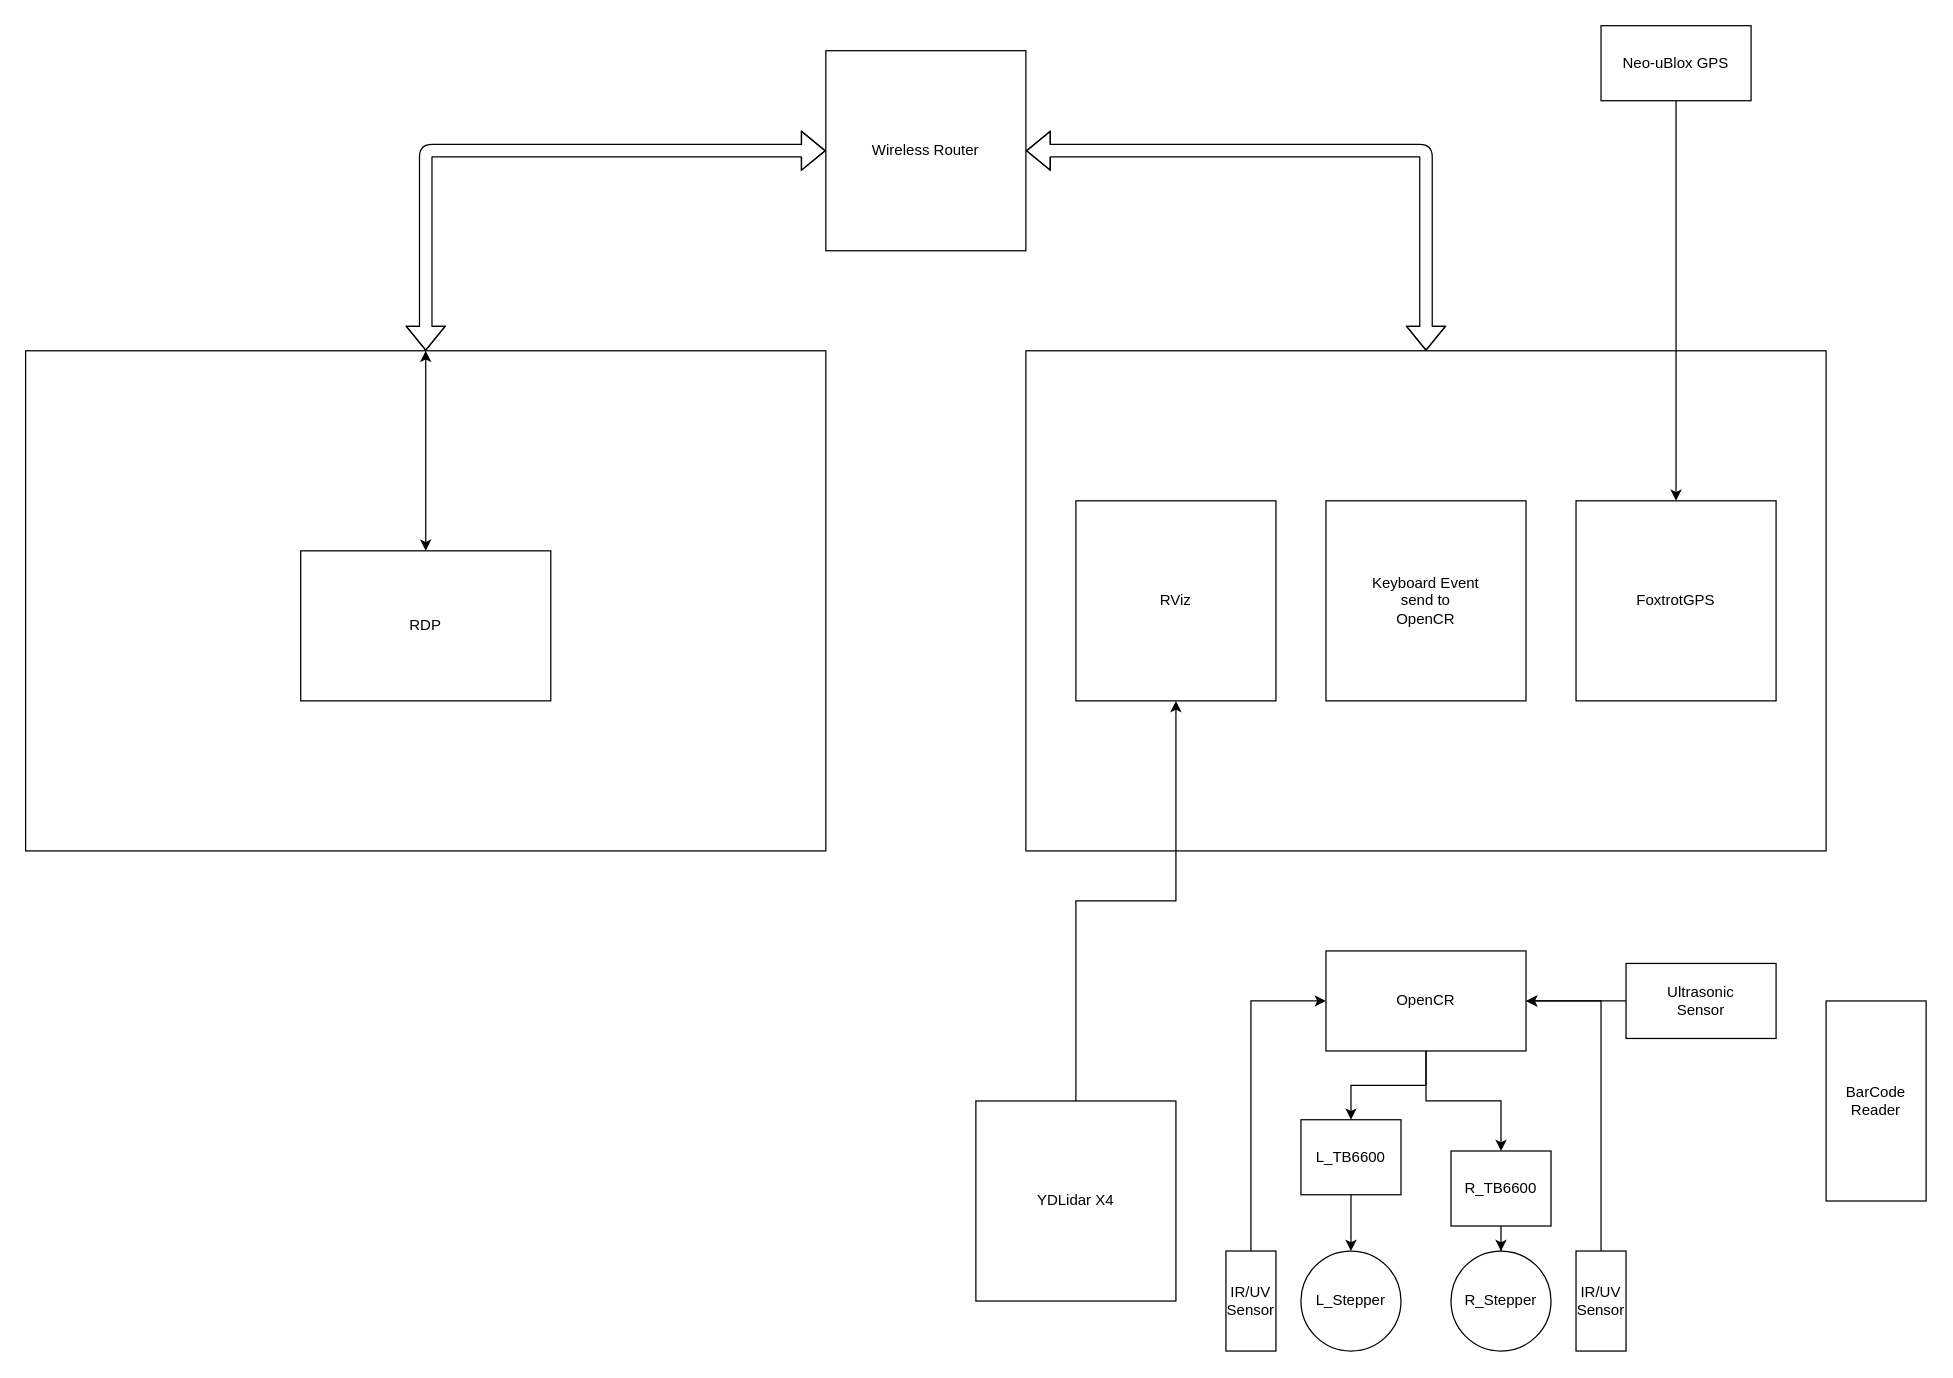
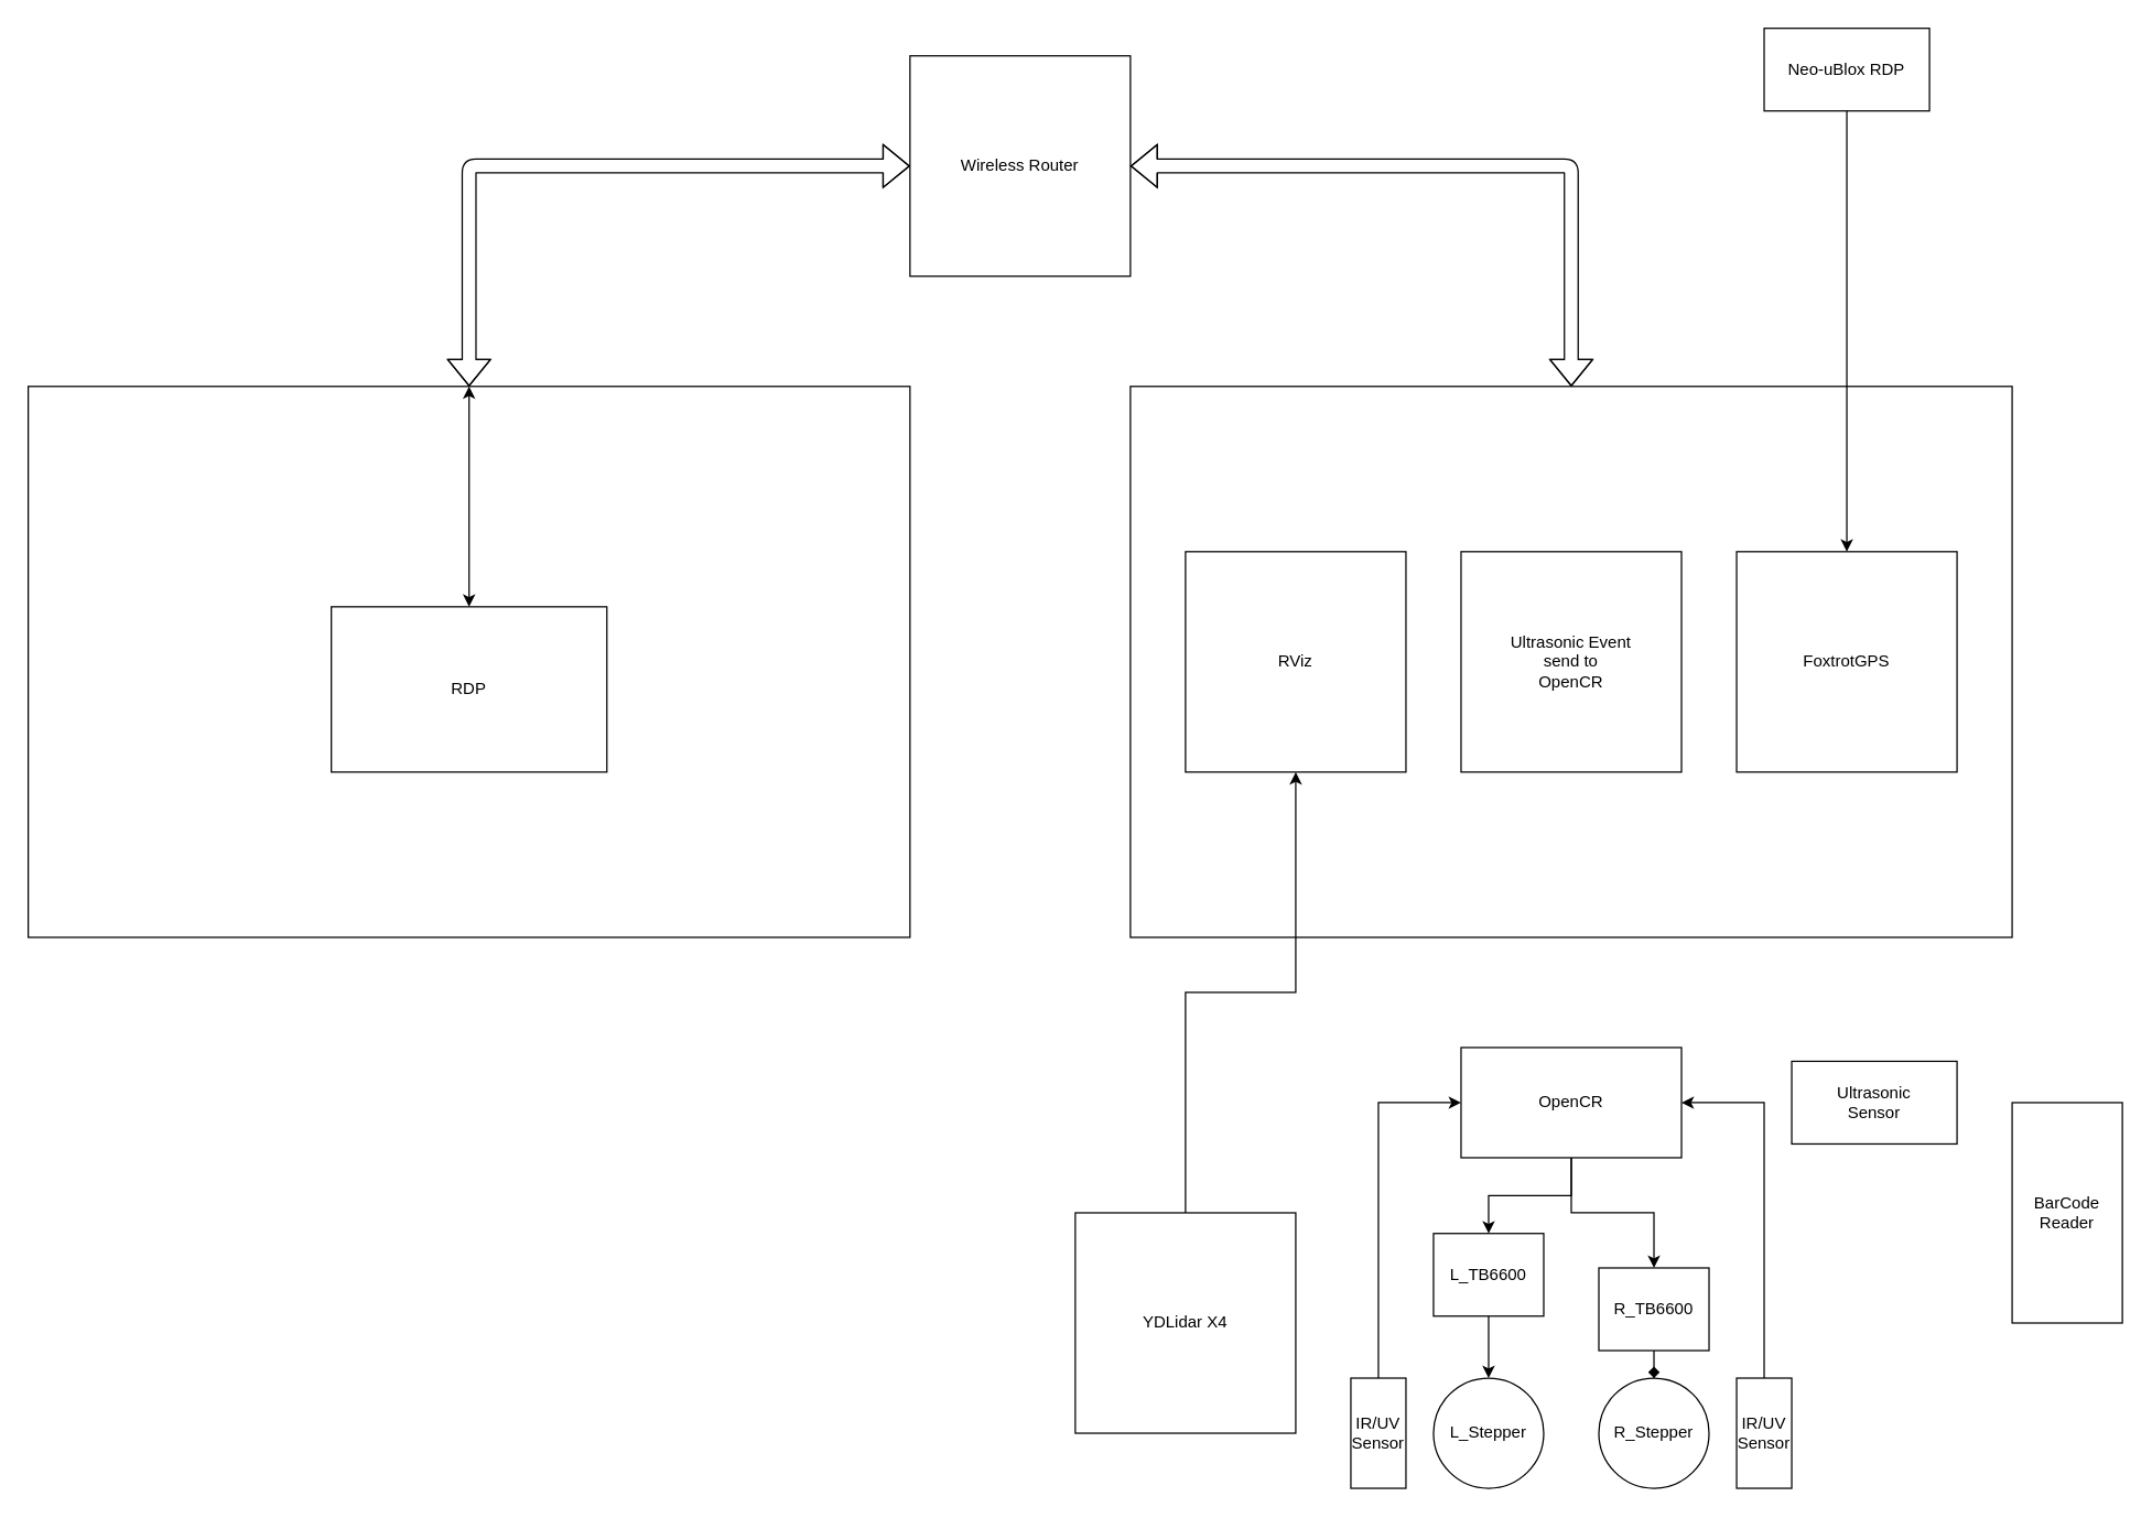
  <mxCell id="0" />
  <mxCell id="1" parent="0" />
  <mxCell id="2" value="" style="rounded=0;whiteSpace=wrap;html=1;fillColor=none;" parent="1" vertex="1"><mxGeometry x="820" y="280" width="640" height="400" as="geometry" /></mxCell>
  <mxCell id="3" value="FoxtrotGPS" style="whiteSpace=wrap;html=1;" parent="1" vertex="1"><mxGeometry x="1260" y="400" width="160" height="160" as="geometry" /></mxCell>
- <mxCell id="4" value="Keyboard Event&lt;br&gt;send to&lt;br&gt;OpenCR" style="whiteSpace=wrap;html=1;" parent="1" vertex="1"><mxGeometry x="1060" y="400" width="160" height="160" as="geometry" /></mxCell>
+ <mxCell id="4" value="Ultrasonic Event&lt;br&gt;send to&lt;br&gt;OpenCR" style="whiteSpace=wrap;html=1;" parent="1" vertex="1"><mxGeometry x="1060" y="400" width="160" height="160" as="geometry" /></mxCell>
  <mxCell id="5" style="edgeStyle=orthogonalEdgeStyle;rounded=0;orthogonalLoop=1;jettySize=auto;html=1;entryX=0.5;entryY=0;entryDx=0;entryDy=0;" edge="1" parent="1" source="6" target="3"><mxGeometry relative="1" as="geometry" /></mxCell>
- <mxCell id="6" value="Neo-uBlox GPS" style="whiteSpace=wrap;html=1;" parent="1" vertex="1"><mxGeometry x="1280" y="20" width="120" height="60" as="geometry" /></mxCell>
+ <mxCell id="6" value="Neo-uBlox RDP" style="whiteSpace=wrap;html=1;" parent="1" vertex="1"><mxGeometry x="1280" y="20" width="120" height="60" as="geometry" /></mxCell>
  <mxCell id="7" value="Wireless Router" style="whiteSpace=wrap;html=1;" parent="1" vertex="1"><mxGeometry x="660" y="40" width="160" height="160" as="geometry" /></mxCell>
  <mxCell id="8" style="edgeStyle=orthogonalEdgeStyle;rounded=0;orthogonalLoop=1;jettySize=auto;html=1;entryX=0.5;entryY=0;entryDx=0;entryDy=0;" parent="1" source="10" target="13" edge="1"><mxGeometry relative="1" as="geometry" /></mxCell>
  <mxCell id="9" style="edgeStyle=orthogonalEdgeStyle;rounded=0;orthogonalLoop=1;jettySize=auto;html=1;entryX=0.5;entryY=0;entryDx=0;entryDy=0;" parent="1" source="10" target="16" edge="1"><mxGeometry relative="1" as="geometry" /></mxCell>
  <mxCell id="10" value="OpenCR" style="whiteSpace=wrap;html=1;" parent="1" vertex="1"><mxGeometry x="1060" y="760" width="160" height="80" as="geometry" /></mxCell>
  <mxCell id="11" value="" style="rounded=0;whiteSpace=wrap;html=1;fillColor=none;" parent="1" vertex="1"><mxGeometry x="20" y="280" width="640" height="400" as="geometry" /></mxCell>
  <mxCell id="12" style="edgeStyle=orthogonalEdgeStyle;rounded=0;orthogonalLoop=1;jettySize=auto;html=1;entryX=0.5;entryY=0;entryDx=0;entryDy=0;" parent="1" source="13" target="14" edge="1"><mxGeometry relative="1" as="geometry" /></mxCell>
  <mxCell id="13" value="L_TB6600" style="whiteSpace=wrap;html=1;" parent="1" vertex="1"><mxGeometry x="1040" y="895" width="80" height="60" as="geometry" /></mxCell>
  <mxCell id="14" value="L_Stepper" style="ellipse;whiteSpace=wrap;html=1;" parent="1" vertex="1"><mxGeometry x="1040" y="1000" width="80" height="80" as="geometry" /></mxCell>
- <mxCell id="15" style="edgeStyle=orthogonalEdgeStyle;rounded=0;orthogonalLoop=1;jettySize=auto;html=1;entryX=0.5;entryY=0;entryDx=0;entryDy=0;" parent="1" source="16" target="17" edge="1"><mxGeometry relative="1" as="geometry" /></mxCell>
+ <mxCell id="15" style="edgeStyle=orthogonalEdgeStyle;rounded=0;orthogonalLoop=1;jettySize=auto;html=1;entryX=0.5;entryY=0;entryDx=0;entryDy=0;endArrow=diamond;" parent="1" source="16" target="17" edge="1"><mxGeometry relative="1" as="geometry" /></mxCell>
  <mxCell id="16" value="R_TB6600" style="whiteSpace=wrap;html=1;" parent="1" vertex="1"><mxGeometry x="1160" y="920" width="80" height="60" as="geometry" /></mxCell>
  <mxCell id="17" value="R_Stepper" style="ellipse;whiteSpace=wrap;html=1;" parent="1" vertex="1"><mxGeometry x="1160" y="1000" width="80" height="80" as="geometry" /></mxCell>
  <mxCell id="18" style="edgeStyle=orthogonalEdgeStyle;rounded=0;orthogonalLoop=1;jettySize=auto;html=1;entryX=0;entryY=0.5;entryDx=0;entryDy=0;" parent="1" source="19" target="10" edge="1"><mxGeometry relative="1" as="geometry"><Array as="points"><mxPoint x="1000" y="800" /></Array></mxGeometry></mxCell>
  <mxCell id="19" value="IR/UV &lt;br&gt;Sensor" style="whiteSpace=wrap;html=1;" parent="1" vertex="1"><mxGeometry x="980" y="1000" width="40" height="80" as="geometry" /></mxCell>
  <mxCell id="20" style="edgeStyle=orthogonalEdgeStyle;rounded=0;orthogonalLoop=1;jettySize=auto;html=1;entryX=1;entryY=0.5;entryDx=0;entryDy=0;" parent="1" source="21" target="10" edge="1"><mxGeometry relative="1" as="geometry"><Array as="points"><mxPoint x="1280" y="800" /></Array></mxGeometry></mxCell>
  <mxCell id="21" value="IR/UV &lt;br&gt;Sensor" style="whiteSpace=wrap;html=1;" parent="1" vertex="1"><mxGeometry x="1260" y="1000" width="40" height="80" as="geometry" /></mxCell>
  <mxCell id="22" value="RViz" style="whiteSpace=wrap;html=1;" parent="1" vertex="1"><mxGeometry x="860" y="400" width="160" height="160" as="geometry" /></mxCell>
- <mxCell id="23" style="edgeStyle=orthogonalEdgeStyle;rounded=0;orthogonalLoop=1;jettySize=auto;html=1;entryX=1;entryY=0.5;entryDx=0;entryDy=0;" parent="1" source="24" target="10" edge="1"><mxGeometry relative="1" as="geometry" /></mxCell>
  <mxCell id="24" value="Ultrasonic&lt;br&gt;Sensor" style="whiteSpace=wrap;html=1;" parent="1" vertex="1"><mxGeometry x="1300" y="770" width="120" height="60" as="geometry" /></mxCell>
  <mxCell id="25" style="edgeStyle=orthogonalEdgeStyle;rounded=0;orthogonalLoop=1;jettySize=auto;html=1;entryX=0.5;entryY=1;entryDx=0;entryDy=0;" parent="1" source="26" target="22" edge="1"><mxGeometry relative="1" as="geometry" /></mxCell>
  <mxCell id="26" value="YDLidar X4" style="whiteSpace=wrap;html=1;" parent="1" vertex="1"><mxGeometry x="780" y="880" width="160" height="160" as="geometry" /></mxCell>
  <mxCell id="27" value="RDP" style="whiteSpace=wrap;html=1;" parent="1" vertex="1"><mxGeometry x="240" y="440" width="200" height="120" as="geometry" /></mxCell>
  <mxCell id="28" value="" style="shape=flexArrow;endArrow=classic;startArrow=classic;html=1;entryX=0;entryY=0.5;entryDx=0;entryDy=0;exitX=0.5;exitY=0;exitDx=0;exitDy=0;" parent="1" source="11" target="7" edge="1"><mxGeometry width="100" height="100" relative="1" as="geometry"><mxPoint x="440" y="210" as="sourcePoint" /><mxPoint x="540" y="110" as="targetPoint" /><Array as="points"><mxPoint x="340" y="120" /></Array></mxGeometry></mxCell>
  <mxCell id="29" value="" style="shape=flexArrow;endArrow=classic;startArrow=classic;html=1;exitX=1;exitY=0.5;exitDx=0;exitDy=0;entryX=0.5;entryY=0;entryDx=0;entryDy=0;" parent="1" source="7" target="2" edge="1"><mxGeometry width="100" height="100" relative="1" as="geometry"><mxPoint x="1010" y="190" as="sourcePoint" /><mxPoint x="1110" y="90" as="targetPoint" /><Array as="points"><mxPoint x="1140" y="120" /></Array></mxGeometry></mxCell>
  <mxCell id="30" value="BarCode Reader" style="whiteSpace=wrap;html=1;" parent="1" vertex="1"><mxGeometry x="1460" y="800" width="80" height="160" as="geometry" /></mxCell>
  <mxCell id="31" value="" style="endArrow=classic;startArrow=classic;html=1;entryX=0.5;entryY=0;entryDx=0;entryDy=0;exitX=0.5;exitY=0;exitDx=0;exitDy=0;" parent="1" source="27" target="11" edge="1"><mxGeometry width="50" height="50" relative="1" as="geometry"><mxPoint x="780" y="560" as="sourcePoint" /><mxPoint x="830" y="510" as="targetPoint" /></mxGeometry></mxCell>
